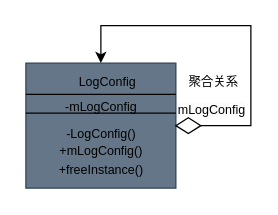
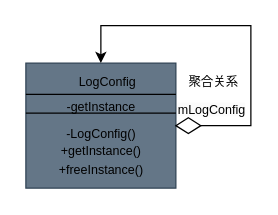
  <mxCell id="0" />
  <mxCell id="1" parent="0" />
  <mxCell id="2" value="" style="group" vertex="1" connectable="0" parent="1"><mxGeometry x="20" y="20" width="180" height="130" as="geometry" /></mxCell>
  <mxCell id="3" value="" style="whiteSpace=wrap;html=1;fontSize=10;fillColor=#647687;fontColor=#ffffff;strokeColor=#314354;" vertex="1" parent="2"><mxGeometry y="30" width="120" height="100" as="geometry" /></mxCell>
  <mxCell id="4" style="edgeStyle=none;html=1;exitX=0;exitY=0.25;exitDx=0;exitDy=0;entryX=1;entryY=0.25;entryDx=0;entryDy=0;fontSize=10;endArrow=none;endFill=0;" edge="1" parent="2" source="3" target="3"><mxGeometry relative="1" as="geometry" /></mxCell>
  <mxCell id="5" value="LogConfig" style="text;html=1;align=center;verticalAlign=middle;resizable=0;points=[];autosize=1;strokeColor=none;fillColor=none;fontSize=10;" vertex="1" parent="2"><mxGeometry x="30" y="30" width="70" height="30" as="geometry" /></mxCell>
  <mxCell id="6" style="edgeStyle=none;html=1;exitX=0;exitY=0.25;exitDx=0;exitDy=0;entryX=1;entryY=0.25;entryDx=0;entryDy=0;fontSize=10;endArrow=none;endFill=0;" edge="1" parent="2"><mxGeometry relative="1" as="geometry"><mxPoint y="70" as="sourcePoint" /><mxPoint x="120" y="70" as="targetPoint" /></mxGeometry></mxCell>
- <mxCell id="7" value="&lt;font style=&quot;font-size: 10px;&quot;&gt;-mLogConfig&lt;/font&gt;" style="text;html=1;align=center;verticalAlign=middle;resizable=0;points=[];autosize=1;strokeColor=none;fillColor=none;" vertex="1" parent="2"><mxGeometry x="20" y="50" width="80" height="30" as="geometry" /></mxCell>
- <mxCell id="8" value="&lt;font style=&quot;font-size: 10px;&quot;&gt;-LogConfig()&lt;br&gt;+mLogConfig()&lt;br&gt;+freeInstance()&lt;br&gt;&lt;/font&gt;" style="text;html=1;align=center;verticalAlign=middle;resizable=0;points=[];autosize=1;strokeColor=none;fillColor=none;" vertex="1" parent="2"><mxGeometry x="15" y="70" width="90" height="60" as="geometry" /></mxCell>
+ <mxCell id="7" value="&lt;font style=&quot;font-size: 10px;&quot;&gt;-getInstance&lt;/font&gt;" style="text;html=1;align=center;verticalAlign=middle;resizable=0;points=[];autosize=1;strokeColor=none;fillColor=none;" vertex="1" parent="2"><mxGeometry x="20" y="50" width="80" height="30" as="geometry" /></mxCell>
+ <mxCell id="8" value="&lt;font style=&quot;font-size: 10px;&quot;&gt;-LogConfig()&lt;br&gt;+getInstance()&lt;br&gt;+freeInstance()&lt;br&gt;&lt;/font&gt;" style="text;html=1;align=center;verticalAlign=middle;resizable=0;points=[];autosize=1;strokeColor=none;fillColor=none;" vertex="1" parent="2"><mxGeometry x="15" y="70" width="90" height="60" as="geometry" /></mxCell>
  <mxCell id="9" style="edgeStyle=orthogonalEdgeStyle;html=1;exitX=1;exitY=0.5;exitDx=0;exitDy=0;fontSize=10;entryX=0.5;entryY=0;entryDx=0;entryDy=0;rounded=0;" edge="1" parent="2" source="10" target="3"><mxGeometry relative="1" as="geometry"><mxPoint x="140" as="targetPoint" /><Array as="points"><mxPoint x="180" y="80" /><mxPoint x="180" /><mxPoint x="60" /></Array></mxGeometry></mxCell>
  <mxCell id="10" value="" style="rhombus;whiteSpace=wrap;html=1;fontSize=10;" vertex="1" parent="2"><mxGeometry x="120" y="73.75" width="20" height="12.5" as="geometry" /></mxCell>
  <mxCell id="11" value="&lt;span style=&quot;color: rgb(0, 0, 0); font-family: Helvetica; font-size: 10px; font-style: normal; font-variant-ligatures: normal; font-variant-caps: normal; font-weight: 400; letter-spacing: normal; orphans: 2; text-align: center; text-indent: 0px; text-transform: none; widows: 2; word-spacing: 0px; -webkit-text-stroke-width: 0px; background-color: rgb(251, 251, 251); text-decoration-thickness: initial; text-decoration-style: initial; text-decoration-color: initial; float: none; display: inline !important;&quot;&gt;mLogConfig&lt;/span&gt;" style="text;whiteSpace=wrap;html=1;fontSize=10;" vertex="1" parent="2"><mxGeometry x="120" y="55" width="60" height="20" as="geometry" /></mxCell>
  <mxCell id="12" value="聚合关系" style="text;html=1;align=center;verticalAlign=middle;resizable=0;points=[];autosize=1;strokeColor=none;fillColor=none;fontSize=10;" vertex="1" parent="2"><mxGeometry x="120" y="30" width="60" height="30" as="geometry" /></mxCell>
